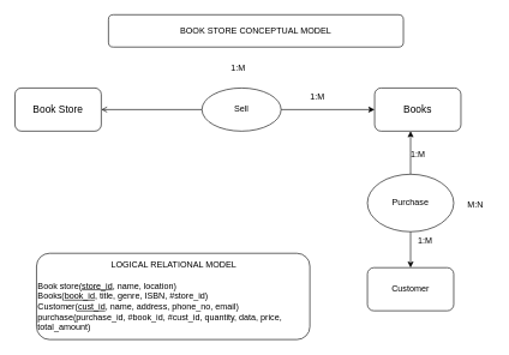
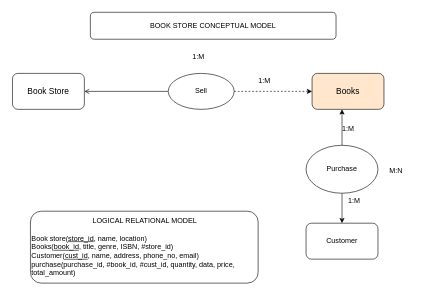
  <mxCell id="0" />
  <mxCell id="1" parent="0" />
  <mxCell id="2" value="&lt;font style=&quot;font-size: 14px;&quot;&gt;Book Store&lt;/font&gt;" style="rounded=1;whiteSpace=wrap;html=1;" vertex="1" parent="1"><mxGeometry x="20" y="122" width="120" height="60" as="geometry" /></mxCell>
- <mxCell id="3" value="&lt;font style=&quot;font-size: 14px;&quot;&gt;Books&lt;/font&gt;" style="rounded=1;whiteSpace=wrap;html=1;" vertex="1" parent="1"><mxGeometry x="520" y="122" width="120" height="60" as="geometry" /></mxCell>
+ <mxCell id="3" value="&lt;font style=&quot;font-size: 14px;&quot;&gt;Books&lt;/font&gt;" style="rounded=1;whiteSpace=wrap;html=1;fillColor=#ffe6cc;" vertex="1" parent="1"><mxGeometry x="520" y="122" width="120" height="60" as="geometry" /></mxCell>
  <mxCell id="4" style="edgeStyle=orthogonalEdgeStyle;rounded=0;orthogonalLoop=1;jettySize=auto;html=1;entryX=1;entryY=0.5;entryDx=0;entryDy=0;endArrow=open;" edge="1" parent="1" source="6" target="2"><mxGeometry relative="1" as="geometry"><mxPoint x="150" y="152" as="targetPoint" /></mxGeometry></mxCell>
- <mxCell id="5" style="edgeStyle=orthogonalEdgeStyle;rounded=0;orthogonalLoop=1;jettySize=auto;html=1;entryX=0;entryY=0.5;entryDx=0;entryDy=0;" edge="1" parent="1" source="6" target="3"><mxGeometry relative="1" as="geometry" /></mxCell>
+ <mxCell id="5" style="edgeStyle=orthogonalEdgeStyle;rounded=0;orthogonalLoop=1;jettySize=auto;html=1;entryX=0;entryY=0.5;entryDx=0;entryDy=0;dashed=1;" edge="1" parent="1" source="6" target="3"><mxGeometry relative="1" as="geometry" /></mxCell>
  <mxCell id="6" value="Sell" style="ellipse;whiteSpace=wrap;html=1;" vertex="1" parent="1"><mxGeometry x="280" y="122" width="110" height="60" as="geometry" /></mxCell>
  <mxCell id="7" value="Customer" style="rounded=1;whiteSpace=wrap;html=1;" vertex="1" parent="1"><mxGeometry x="510" y="372" width="120" height="60" as="geometry" /></mxCell>
  <mxCell id="8" style="edgeStyle=orthogonalEdgeStyle;rounded=0;orthogonalLoop=1;jettySize=auto;html=1;entryX=0.5;entryY=0;entryDx=0;entryDy=0;" edge="1" parent="1" source="10" target="7"><mxGeometry relative="1" as="geometry" /></mxCell>
  <mxCell id="9" style="edgeStyle=orthogonalEdgeStyle;rounded=0;orthogonalLoop=1;jettySize=auto;html=1;" edge="1" parent="1" source="10"><mxGeometry relative="1" as="geometry"><mxPoint x="570" y="182" as="targetPoint" /></mxGeometry></mxCell>
  <mxCell id="10" value="Purchase" style="ellipse;whiteSpace=wrap;html=1;" vertex="1" parent="1"><mxGeometry x="510" y="242" width="120" height="80" as="geometry" /></mxCell>
  <mxCell id="11" style="edgeStyle=orthogonalEdgeStyle;rounded=0;orthogonalLoop=1;jettySize=auto;html=1;entryX=0.406;entryY=1;entryDx=0;entryDy=0;entryPerimeter=0;" edge="1" parent="1" target="3"><mxGeometry relative="1" as="geometry"><mxPoint x="569" y="182" as="sourcePoint" /></mxGeometry></mxCell>
  <mxCell id="12" value="1:M" style="text;html=1;align=center;verticalAlign=middle;resizable=0;points=[];autosize=1;strokeColor=none;fillColor=none;" vertex="1" parent="1"><mxGeometry x="420" y="120" width="40" height="30" as="geometry" /></mxCell>
  <mxCell id="13" value="1:M" style="text;html=1;align=center;verticalAlign=middle;resizable=0;points=[];autosize=1;strokeColor=none;fillColor=none;" vertex="1" parent="1"><mxGeometry x="310" y="80" width="40" height="30" as="geometry" /></mxCell>
  <mxCell id="14" value="1:M" style="text;html=1;align=center;verticalAlign=middle;resizable=0;points=[];autosize=1;strokeColor=none;fillColor=none;" vertex="1" parent="1"><mxGeometry x="560" y="200" width="40" height="30" as="geometry" /></mxCell>
  <mxCell id="15" value="1:M" style="text;html=1;align=center;verticalAlign=middle;resizable=0;points=[];autosize=1;strokeColor=none;fillColor=none;" vertex="1" parent="1"><mxGeometry x="570" y="320" width="40" height="30" as="geometry" /></mxCell>
  <mxCell id="16" value="M:N" style="text;html=1;align=center;verticalAlign=middle;resizable=0;points=[];autosize=1;strokeColor=none;fillColor=none;" vertex="1" parent="1"><mxGeometry x="635" y="270" width="50" height="30" as="geometry" /></mxCell>
  <mxCell id="17" value="&lt;div style=&quot;text-align: center;&quot;&gt;LOGICAL RELATIONAL MODEL&lt;/div&gt;&lt;div&gt;&lt;br&gt;&lt;/div&gt;Book store(&lt;u&gt;store_id&lt;/u&gt;, name, location)&lt;div&gt;Books(&lt;u&gt;book_id&lt;/u&gt;, title, genre, ISBN, #store_id)&lt;/div&gt;&lt;div&gt;Customer(&lt;u&gt;cust_id&lt;/u&gt;, name, address, phone_no, email)&lt;/div&gt;&lt;div style=&quot;&quot;&gt;purchase(purchase_id, #book_id, #cust_id, quantity, data, price, total_amount)&lt;/div&gt;" style="rounded=1;whiteSpace=wrap;html=1;align=left;" vertex="1" parent="1"><mxGeometry x="50" y="352" width="380" height="120" as="geometry" /></mxCell>
  <mxCell id="18" value="BOOK STORE CONCEPTUAL MODEL" style="rounded=1;whiteSpace=wrap;html=1;" vertex="1" parent="1"><mxGeometry x="150" y="20" width="410" height="45" as="geometry" /></mxCell>
